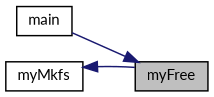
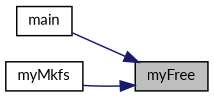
  digraph {
    fontname=Lato
    rankdir=RL
    node [color=black fillcolor=white fontname=Lato fontsize=10 shape=record style=filled]
    edge [color=midnightblue dir=back fontname=Lato fontsize=10 labelfontname=Helvetica labelfontsize=10 style=solid]
    n1 [fillcolor=grey75 fontcolor=black height=0.2 label=myFree width=0.4]
    n2 [height=0.2 label=main width=0.4]
    n3 [height=0.2 label=myMkfs width=0.4]
    n1 -> n2
-   n3 -> n1
+   n1 -> n3
  }
